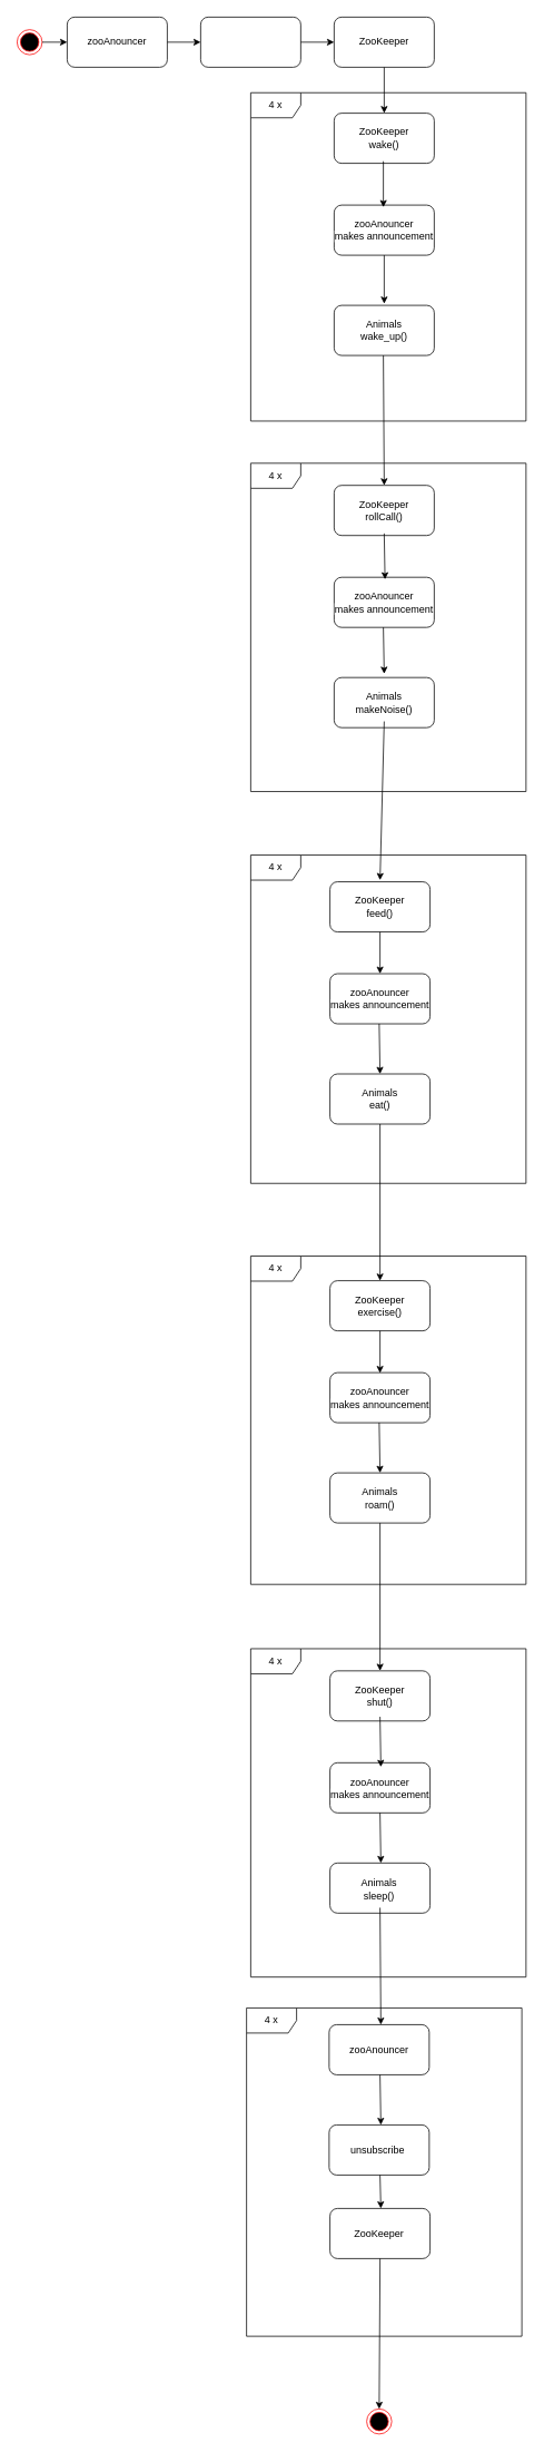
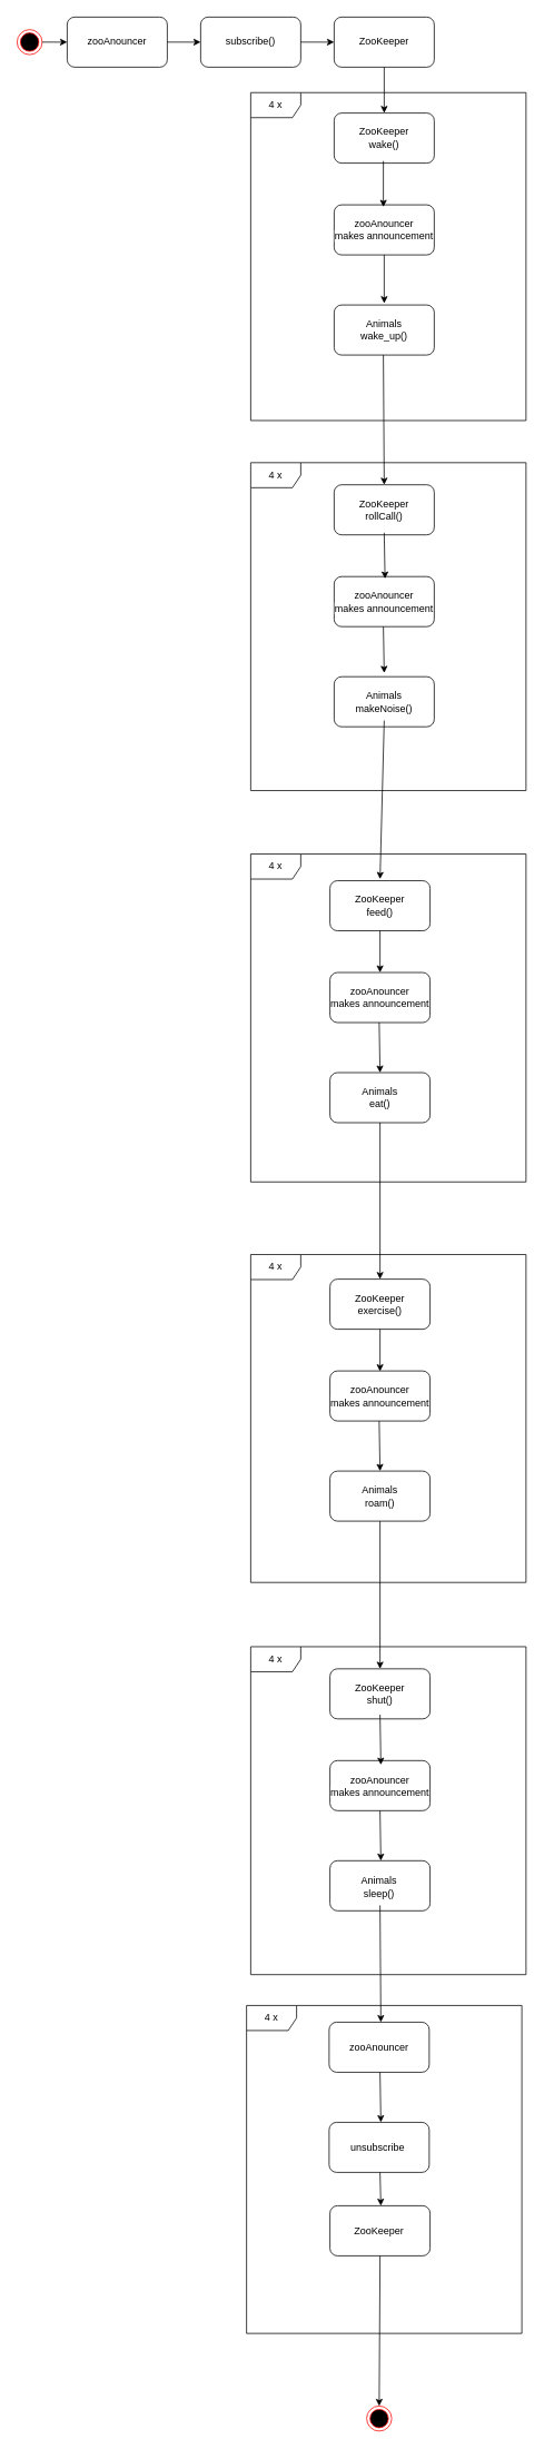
  <mxCell id="0" />
  <mxCell id="1" parent="0" />
  <mxCell id="2" value="" style="ellipse;html=1;shape=endState;fillColor=#000000;strokeColor=#ff0000;" vertex="1" parent="1"><mxGeometry x="20" y="35" width="30" height="30" as="geometry" /></mxCell>
  <mxCell id="3" value="" style="rounded=1;whiteSpace=wrap;html=1;" vertex="1" parent="1"><mxGeometry x="80" y="20" width="120" height="60" as="geometry" /></mxCell>
  <mxCell id="4" value="" style="rounded=1;whiteSpace=wrap;html=1;" vertex="1" parent="1"><mxGeometry x="400" y="20" width="120" height="60" as="geometry" /></mxCell>
  <mxCell id="5" value="" style="rounded=1;whiteSpace=wrap;html=1;" vertex="1" parent="1"><mxGeometry x="240" y="20" width="120" height="60" as="geometry" /></mxCell>
  <mxCell id="6" value="" style="rounded=1;whiteSpace=wrap;html=1;" vertex="1" parent="1"><mxGeometry x="400" y="135" width="120" height="60" as="geometry" /></mxCell>
  <mxCell id="7" value="" style="rounded=1;whiteSpace=wrap;html=1;" vertex="1" parent="1"><mxGeometry x="400" y="245" width="120" height="60" as="geometry" /></mxCell>
  <mxCell id="8" value="&lt;span style=&quot;white-space: pre ; background-color: rgb(255 , 255 , 255)&quot;&gt;zooAnouncer&lt;/span&gt;" style="text;html=1;strokeColor=none;fillColor=none;align=center;verticalAlign=middle;whiteSpace=wrap;rounded=0;" vertex="1" parent="1"><mxGeometry x="120" y="40" width="40" height="20" as="geometry" /></mxCell>
+ <mxCell id="9" value="subscribe()" style="text;html=1;strokeColor=none;fillColor=none;align=center;verticalAlign=middle;whiteSpace=wrap;rounded=0;" vertex="1" parent="1"><mxGeometry x="280" y="40" width="40" height="20" as="geometry" /></mxCell>
  <mxCell id="10" value="ZooKeeper" style="text;html=1;strokeColor=none;fillColor=none;align=center;verticalAlign=middle;whiteSpace=wrap;rounded=0;" vertex="1" parent="1"><mxGeometry x="440" y="40" width="40" height="20" as="geometry" /></mxCell>
  <mxCell id="11" value="ZooKeeper&lt;br&gt;wake()" style="text;html=1;strokeColor=none;fillColor=none;align=center;verticalAlign=middle;whiteSpace=wrap;rounded=0;" vertex="1" parent="1"><mxGeometry x="440" y="155" width="40" height="20" as="geometry" /></mxCell>
  <mxCell id="12" value="&lt;span style=&quot;background-color: rgb(255 , 255 , 255)&quot;&gt;&lt;span style=&quot;white-space: pre&quot;&gt;zooAnouncer&lt;/span&gt;&lt;br/&gt;&lt;span style=&quot;white-space: pre&quot;&gt;makes announcement&lt;/span&gt; &lt;br/&gt;&lt;/span&gt;" style="text;html=1;strokeColor=none;fillColor=none;align=center;verticalAlign=middle;whiteSpace=wrap;rounded=0;" vertex="1" parent="1"><mxGeometry x="440" y="265" width="40" height="20" as="geometry" /></mxCell>
  <mxCell id="13" value="" style="rounded=1;whiteSpace=wrap;html=1;" vertex="1" parent="1"><mxGeometry x="400" y="365" width="120" height="60" as="geometry" /></mxCell>
  <mxCell id="14" value="Animals&lt;br&gt;wake_up()" style="text;html=1;strokeColor=none;fillColor=none;align=center;verticalAlign=middle;whiteSpace=wrap;rounded=0;" vertex="1" parent="1"><mxGeometry x="440" y="385" width="40" height="20" as="geometry" /></mxCell>
  <mxCell id="15" value="4 x" style="shape=umlFrame;whiteSpace=wrap;html=1;" vertex="1" parent="1"><mxGeometry x="300" y="110.5" width="330" height="393" as="geometry" /></mxCell>
  <mxCell id="16" value="" style="rounded=1;whiteSpace=wrap;html=1;" vertex="1" parent="1"><mxGeometry x="400" y="580.5" width="120" height="60" as="geometry" /></mxCell>
  <mxCell id="17" value="" style="rounded=1;whiteSpace=wrap;html=1;" vertex="1" parent="1"><mxGeometry x="400" y="690.5" width="120" height="60" as="geometry" /></mxCell>
  <mxCell id="18" value="ZooKeeper&lt;br&gt;rollCall()" style="text;html=1;strokeColor=none;fillColor=none;align=center;verticalAlign=middle;whiteSpace=wrap;rounded=0;" vertex="1" parent="1"><mxGeometry x="440" y="600.5" width="40" height="20" as="geometry" /></mxCell>
  <mxCell id="19" value="&lt;span style=&quot;background-color: rgb(255 , 255 , 255)&quot;&gt;&lt;span style=&quot;white-space: pre&quot;&gt;zooAnouncer&lt;/span&gt;&lt;br/&gt;&lt;span style=&quot;white-space: pre&quot;&gt;makes announcement&lt;/span&gt; &lt;br/&gt;&lt;/span&gt;" style="text;html=1;strokeColor=none;fillColor=none;align=center;verticalAlign=middle;whiteSpace=wrap;rounded=0;" vertex="1" parent="1"><mxGeometry x="440" y="710.5" width="40" height="20" as="geometry" /></mxCell>
  <mxCell id="20" value="" style="rounded=1;whiteSpace=wrap;html=1;" vertex="1" parent="1"><mxGeometry x="400" y="810.5" width="120" height="60" as="geometry" /></mxCell>
  <mxCell id="21" value="Animals&lt;br&gt;makeNoise()" style="text;html=1;strokeColor=none;fillColor=none;align=center;verticalAlign=middle;whiteSpace=wrap;rounded=0;" vertex="1" parent="1"><mxGeometry x="440" y="830.5" width="40" height="20" as="geometry" /></mxCell>
  <mxCell id="22" value="4 x" style="shape=umlFrame;whiteSpace=wrap;html=1;" vertex="1" parent="1"><mxGeometry x="300" y="554" width="330" height="393" as="geometry" /></mxCell>
  <mxCell id="23" value="" style="rounded=1;whiteSpace=wrap;html=1;" vertex="1" parent="1"><mxGeometry x="395" y="1055" width="120" height="60" as="geometry" /></mxCell>
  <mxCell id="24" value="" style="rounded=1;whiteSpace=wrap;html=1;" vertex="1" parent="1"><mxGeometry x="395" y="1165" width="120" height="60" as="geometry" /></mxCell>
  <mxCell id="25" value="ZooKeeper&lt;br&gt;feed()" style="text;html=1;strokeColor=none;fillColor=none;align=center;verticalAlign=middle;whiteSpace=wrap;rounded=0;" vertex="1" parent="1"><mxGeometry x="435" y="1075" width="40" height="20" as="geometry" /></mxCell>
  <mxCell id="26" value="&lt;span style=&quot;background-color: rgb(255 , 255 , 255)&quot;&gt;&lt;span style=&quot;white-space: pre&quot;&gt;zooAnouncer&lt;/span&gt;&lt;br/&gt;&lt;span style=&quot;white-space: pre&quot;&gt;makes announcement&lt;/span&gt; &lt;br/&gt;&lt;/span&gt;" style="text;html=1;strokeColor=none;fillColor=none;align=center;verticalAlign=middle;whiteSpace=wrap;rounded=0;" vertex="1" parent="1"><mxGeometry x="435" y="1185" width="40" height="20" as="geometry" /></mxCell>
  <mxCell id="27" value="" style="rounded=1;whiteSpace=wrap;html=1;" vertex="1" parent="1"><mxGeometry x="395" y="1285" width="120" height="60" as="geometry" /></mxCell>
  <mxCell id="28" value="Animals&lt;br&gt;eat()" style="text;html=1;strokeColor=none;fillColor=none;align=center;verticalAlign=middle;whiteSpace=wrap;rounded=0;" vertex="1" parent="1"><mxGeometry x="435" y="1305" width="40" height="20" as="geometry" /></mxCell>
  <mxCell id="29" value="4 x" style="shape=umlFrame;whiteSpace=wrap;html=1;" vertex="1" parent="1"><mxGeometry x="300" y="1023" width="330" height="393" as="geometry" /></mxCell>
  <mxCell id="30" value="" style="rounded=1;whiteSpace=wrap;html=1;" vertex="1" parent="1"><mxGeometry x="395" y="1532.5" width="120" height="60" as="geometry" /></mxCell>
  <mxCell id="31" value="" style="rounded=1;whiteSpace=wrap;html=1;" vertex="1" parent="1"><mxGeometry x="395" y="1642.5" width="120" height="60" as="geometry" /></mxCell>
  <mxCell id="32" value="ZooKeeper&lt;br&gt;exercise()" style="text;html=1;strokeColor=none;fillColor=none;align=center;verticalAlign=middle;whiteSpace=wrap;rounded=0;" vertex="1" parent="1"><mxGeometry x="435" y="1552.5" width="40" height="20" as="geometry" /></mxCell>
  <mxCell id="33" value="&lt;span style=&quot;background-color: rgb(255 , 255 , 255)&quot;&gt;&lt;span style=&quot;white-space: pre&quot;&gt;zooAnouncer&lt;/span&gt;&lt;br/&gt;&lt;span style=&quot;white-space: pre&quot;&gt;makes announcement&lt;/span&gt; &lt;br/&gt;&lt;/span&gt;" style="text;html=1;strokeColor=none;fillColor=none;align=center;verticalAlign=middle;whiteSpace=wrap;rounded=0;" vertex="1" parent="1"><mxGeometry x="435" y="1662.5" width="40" height="20" as="geometry" /></mxCell>
  <mxCell id="34" value="" style="rounded=1;whiteSpace=wrap;html=1;" vertex="1" parent="1"><mxGeometry x="395" y="1762.5" width="120" height="60" as="geometry" /></mxCell>
  <mxCell id="35" value="Animals&lt;br&gt;roam()" style="text;html=1;strokeColor=none;fillColor=none;align=center;verticalAlign=middle;whiteSpace=wrap;rounded=0;" vertex="1" parent="1"><mxGeometry x="435" y="1782.5" width="40" height="20" as="geometry" /></mxCell>
  <mxCell id="36" value="4 x" style="shape=umlFrame;whiteSpace=wrap;html=1;" vertex="1" parent="1"><mxGeometry x="300" y="1503" width="330" height="393" as="geometry" /></mxCell>
  <mxCell id="37" value="" style="rounded=1;whiteSpace=wrap;html=1;" vertex="1" parent="1"><mxGeometry x="395" y="1999.5" width="120" height="60" as="geometry" /></mxCell>
  <mxCell id="38" value="" style="rounded=1;whiteSpace=wrap;html=1;" vertex="1" parent="1"><mxGeometry x="395" y="2109.5" width="120" height="60" as="geometry" /></mxCell>
  <mxCell id="39" value="ZooKeeper&lt;br&gt;shut()" style="text;html=1;strokeColor=none;fillColor=none;align=center;verticalAlign=middle;whiteSpace=wrap;rounded=0;" vertex="1" parent="1"><mxGeometry x="435" y="2019.5" width="40" height="20" as="geometry" /></mxCell>
  <mxCell id="40" value="&lt;span style=&quot;background-color: rgb(255 , 255 , 255)&quot;&gt;&lt;span style=&quot;white-space: pre&quot;&gt;zooAnouncer&lt;/span&gt;&lt;br/&gt;&lt;span style=&quot;white-space: pre&quot;&gt;makes announcement&lt;/span&gt; &lt;br/&gt;&lt;/span&gt;" style="text;html=1;strokeColor=none;fillColor=none;align=center;verticalAlign=middle;whiteSpace=wrap;rounded=0;" vertex="1" parent="1"><mxGeometry x="435" y="2129.5" width="40" height="20" as="geometry" /></mxCell>
  <mxCell id="41" value="" style="rounded=1;whiteSpace=wrap;html=1;" vertex="1" parent="1"><mxGeometry x="395" y="2229.5" width="120" height="60" as="geometry" /></mxCell>
  <mxCell id="42" value="Animals&lt;br&gt;sleep()" style="text;html=1;strokeColor=none;fillColor=none;align=center;verticalAlign=middle;whiteSpace=wrap;rounded=0;" vertex="1" parent="1"><mxGeometry x="434" y="2250.5" width="40" height="20" as="geometry" /></mxCell>
  <mxCell id="43" value="4 x" style="shape=umlFrame;whiteSpace=wrap;html=1;" vertex="1" parent="1"><mxGeometry x="300" y="1973" width="330" height="393" as="geometry" /></mxCell>
  <mxCell id="44" value="" style="rounded=1;whiteSpace=wrap;html=1;" vertex="1" parent="1"><mxGeometry x="394" y="2423" width="120" height="60" as="geometry" /></mxCell>
  <mxCell id="45" value="" style="rounded=1;whiteSpace=wrap;html=1;" vertex="1" parent="1"><mxGeometry x="394" y="2543" width="120" height="60" as="geometry" /></mxCell>
  <mxCell id="46" value="" style="rounded=1;whiteSpace=wrap;html=1;" vertex="1" parent="1"><mxGeometry x="395" y="2643" width="120" height="60" as="geometry" /></mxCell>
  <mxCell id="47" value="zooAnouncer" style="text;html=1;strokeColor=none;fillColor=none;align=center;verticalAlign=middle;whiteSpace=wrap;rounded=0;" vertex="1" parent="1"><mxGeometry x="434" y="2443" width="40" height="20" as="geometry" /></mxCell>
  <mxCell id="48" value="unsubscribe&amp;nbsp;" style="text;html=1;strokeColor=none;fillColor=none;align=center;verticalAlign=middle;whiteSpace=wrap;rounded=0;" vertex="1" parent="1"><mxGeometry x="434" y="2563" width="40" height="20" as="geometry" /></mxCell>
  <mxCell id="49" value="ZooKeeper" style="text;html=1;strokeColor=none;fillColor=none;align=center;verticalAlign=middle;whiteSpace=wrap;rounded=0;" vertex="1" parent="1"><mxGeometry x="434" y="2663" width="40" height="20" as="geometry" /></mxCell>
  <mxCell id="50" value="" style="ellipse;html=1;shape=endState;fillColor=#000000;strokeColor=#ff0000;" vertex="1" parent="1"><mxGeometry x="439" y="2883" width="30" height="30" as="geometry" /></mxCell>
  <mxCell id="51" value="" style="endArrow=classic;html=1;exitX=0.5;exitY=1;exitDx=0;exitDy=0;entryX=0.5;entryY=0;entryDx=0;entryDy=0;" edge="1" parent="1" source="46" target="50"><mxGeometry width="50" height="50" relative="1" as="geometry"><mxPoint x="20" y="2853" as="sourcePoint" /><mxPoint x="70" y="2803" as="targetPoint" /></mxGeometry></mxCell>
  <mxCell id="52" value="" style="endArrow=classic;html=1;exitX=1;exitY=0.5;exitDx=0;exitDy=0;entryX=0;entryY=0.5;entryDx=0;entryDy=0;" edge="1" parent="1" source="2" target="3"><mxGeometry width="50" height="50" relative="1" as="geometry"><mxPoint x="20" y="2853" as="sourcePoint" /><mxPoint x="70" y="2803" as="targetPoint" /></mxGeometry></mxCell>
  <mxCell id="53" value="" style="endArrow=classic;html=1;exitX=1;exitY=0.5;exitDx=0;exitDy=0;entryX=0;entryY=0.5;entryDx=0;entryDy=0;" edge="1" parent="1" source="3"><mxGeometry width="50" height="50" relative="1" as="geometry"><mxPoint x="210" y="50" as="sourcePoint" /><mxPoint x="240" y="50" as="targetPoint" /></mxGeometry></mxCell>
  <mxCell id="54" value="" style="endArrow=classic;html=1;exitX=1;exitY=0.5;exitDx=0;exitDy=0;" edge="1" parent="1" source="5"><mxGeometry width="50" height="50" relative="1" as="geometry"><mxPoint x="370" y="59" as="sourcePoint" /><mxPoint x="400" y="50" as="targetPoint" /></mxGeometry></mxCell>
  <mxCell id="55" value="" style="endArrow=classic;html=1;exitX=0.5;exitY=1;exitDx=0;exitDy=0;entryX=0.5;entryY=0;entryDx=0;entryDy=0;" edge="1" parent="1" source="4" target="6"><mxGeometry width="50" height="50" relative="1" as="geometry"><mxPoint x="585" y="35" as="sourcePoint" /><mxPoint x="635" y="-15" as="targetPoint" /></mxGeometry></mxCell>
  <mxCell id="56" value="" style="endArrow=classic;html=1;exitX=0.5;exitY=1;exitDx=0;exitDy=0;entryX=0.5;entryY=0;entryDx=0;entryDy=0;" edge="1" parent="1"><mxGeometry width="50" height="50" relative="1" as="geometry"><mxPoint x="459" y="192.5" as="sourcePoint" /><mxPoint x="459" y="247.5" as="targetPoint" /></mxGeometry></mxCell>
  <mxCell id="57" value="" style="endArrow=classic;html=1;exitX=0.5;exitY=1;exitDx=0;exitDy=0;" edge="1" parent="1"><mxGeometry width="50" height="50" relative="1" as="geometry"><mxPoint x="460" y="305" as="sourcePoint" /><mxPoint x="460" y="363" as="targetPoint" /></mxGeometry></mxCell>
  <mxCell id="58" value="" style="endArrow=classic;html=1;exitX=0.5;exitY=1;exitDx=0;exitDy=0;entryX=0.5;entryY=0;entryDx=0;entryDy=0;" edge="1" parent="1" target="16"><mxGeometry width="50" height="50" relative="1" as="geometry"><mxPoint x="459" y="425" as="sourcePoint" /><mxPoint x="459" y="550" as="targetPoint" /></mxGeometry></mxCell>
  <mxCell id="59" value="" style="endArrow=classic;html=1;exitX=0.5;exitY=1;exitDx=0;exitDy=0;" edge="1" parent="1"><mxGeometry width="50" height="50" relative="1" as="geometry"><mxPoint x="460" y="638" as="sourcePoint" /><mxPoint x="461" y="693" as="targetPoint" /></mxGeometry></mxCell>
  <mxCell id="60" value="" style="endArrow=classic;html=1;exitX=0.5;exitY=1;exitDx=0;exitDy=0;" edge="1" parent="1"><mxGeometry width="50" height="50" relative="1" as="geometry"><mxPoint x="459" y="750.5" as="sourcePoint" /><mxPoint x="460" y="806" as="targetPoint" /></mxGeometry></mxCell>
  <mxCell id="61" value="" style="endArrow=classic;html=1;exitX=0.5;exitY=1;exitDx=0;exitDy=0;" edge="1" parent="1"><mxGeometry width="50" height="50" relative="1" as="geometry"><mxPoint x="460" y="863" as="sourcePoint" /><mxPoint x="455" y="1053" as="targetPoint" /></mxGeometry></mxCell>
  <mxCell id="62" value="" style="endArrow=classic;html=1;exitX=0.5;exitY=1;exitDx=0;exitDy=0;entryX=0.5;entryY=0;entryDx=0;entryDy=0;" edge="1" parent="1" source="23" target="24"><mxGeometry width="50" height="50" relative="1" as="geometry"><mxPoint x="460" y="1112" as="sourcePoint" /><mxPoint x="462" y="1173" as="targetPoint" /></mxGeometry></mxCell>
  <mxCell id="63" value="" style="endArrow=classic;html=1;exitX=0.5;exitY=1;exitDx=0;exitDy=0;entryX=0.5;entryY=0;entryDx=0;entryDy=0;" edge="1" parent="1" target="27"><mxGeometry width="50" height="50" relative="1" as="geometry"><mxPoint x="454" y="1225" as="sourcePoint" /><mxPoint x="454" y="1275" as="targetPoint" /></mxGeometry></mxCell>
  <mxCell id="64" value="" style="endArrow=classic;html=1;exitX=0.5;exitY=1;exitDx=0;exitDy=0;entryX=0.5;entryY=0;entryDx=0;entryDy=0;" edge="1" parent="1" target="30"><mxGeometry width="50" height="50" relative="1" as="geometry"><mxPoint x="455" y="1345" as="sourcePoint" /><mxPoint x="456" y="1483" as="targetPoint" /></mxGeometry></mxCell>
  <mxCell id="65" value="" style="endArrow=classic;html=1;exitX=0.5;exitY=1;exitDx=0;exitDy=0;" edge="1" parent="1"><mxGeometry width="50" height="50" relative="1" as="geometry"><mxPoint x="455" y="1592.5" as="sourcePoint" /><mxPoint x="455" y="1643" as="targetPoint" /></mxGeometry></mxCell>
  <mxCell id="66" value="" style="endArrow=classic;html=1;exitX=0.5;exitY=1;exitDx=0;exitDy=0;entryX=0.5;entryY=0;entryDx=0;entryDy=0;" edge="1" parent="1" target="34"><mxGeometry width="50" height="50" relative="1" as="geometry"><mxPoint x="454" y="1702.5" as="sourcePoint" /><mxPoint x="454" y="1753" as="targetPoint" /></mxGeometry></mxCell>
  <mxCell id="67" value="" style="endArrow=classic;html=1;exitX=0.5;exitY=1;exitDx=0;exitDy=0;entryX=0.5;entryY=0;entryDx=0;entryDy=0;" edge="1" parent="1" target="37"><mxGeometry width="50" height="50" relative="1" as="geometry"><mxPoint x="455" y="1822.5" as="sourcePoint" /><mxPoint x="456" y="1943" as="targetPoint" /></mxGeometry></mxCell>
  <mxCell id="68" value="" style="endArrow=classic;html=1;exitX=0.5;exitY=1;exitDx=0;exitDy=0;entryX=0.5;entryY=0;entryDx=0;entryDy=0;" edge="1" parent="1"><mxGeometry width="50" height="50" relative="1" as="geometry"><mxPoint x="455" y="2054.5" as="sourcePoint" /><mxPoint x="456" y="2114.5" as="targetPoint" /></mxGeometry></mxCell>
  <mxCell id="69" value="" style="endArrow=classic;html=1;exitX=0.5;exitY=1;exitDx=0;exitDy=0;entryX=0.5;entryY=0;entryDx=0;entryDy=0;" edge="1" parent="1"><mxGeometry width="50" height="50" relative="1" as="geometry"><mxPoint x="455" y="2169.5" as="sourcePoint" /><mxPoint x="456" y="2229.5" as="targetPoint" /></mxGeometry></mxCell>
  <mxCell id="70" value="" style="endArrow=classic;html=1;exitX=0.5;exitY=1;exitDx=0;exitDy=0;" edge="1" parent="1"><mxGeometry width="50" height="50" relative="1" as="geometry"><mxPoint x="455" y="2283" as="sourcePoint" /><mxPoint x="456" y="2423" as="targetPoint" /></mxGeometry></mxCell>
  <mxCell id="71" value="" style="endArrow=classic;html=1;exitX=0.5;exitY=1;exitDx=0;exitDy=0;entryX=0.5;entryY=0;entryDx=0;entryDy=0;" edge="1" parent="1"><mxGeometry width="50" height="50" relative="1" as="geometry"><mxPoint x="455" y="2483" as="sourcePoint" /><mxPoint x="456" y="2543" as="targetPoint" /></mxGeometry></mxCell>
  <mxCell id="72" value="" style="endArrow=classic;html=1;exitX=0.5;exitY=1;exitDx=0;exitDy=0;" edge="1" parent="1"><mxGeometry width="50" height="50" relative="1" as="geometry"><mxPoint x="455" y="2603" as="sourcePoint" /><mxPoint x="456" y="2643" as="targetPoint" /></mxGeometry></mxCell>
  <mxCell id="73" value="4 x" style="shape=umlFrame;whiteSpace=wrap;html=1;" vertex="1" parent="1"><mxGeometry x="295" y="2403" width="330" height="393" as="geometry" /></mxCell>
